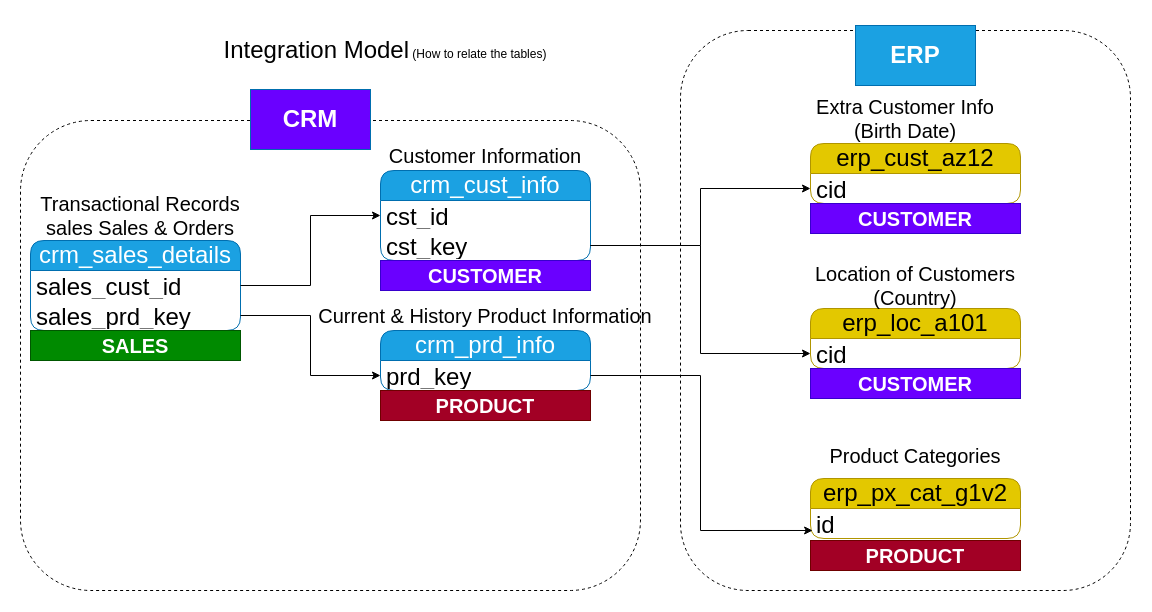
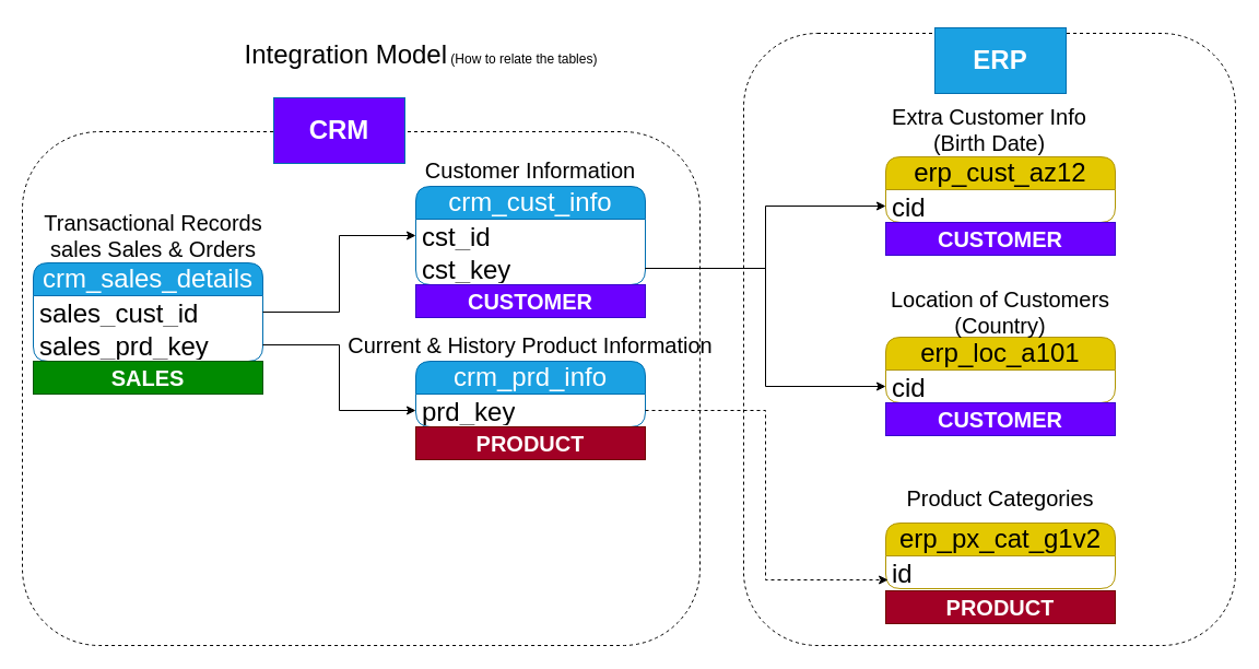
  <mxCell id="0" />
  <mxCell id="1" parent="0" />
  <mxCell id="2" value="" style="rounded=1;whiteSpace=wrap;html=1;fillColor=none;dashed=1;" parent="1" vertex="1"><mxGeometry x="20" y="120" width="620" height="470" as="geometry" /></mxCell>
  <mxCell id="3" value="" style="rounded=1;whiteSpace=wrap;html=1;fillColor=none;dashed=1;" parent="1" vertex="1"><mxGeometry x="680" y="30" width="450" height="560" as="geometry" /></mxCell>
  <mxCell id="4" value="crm_cust_info" style="swimlane;fontStyle=0;childLayout=stackLayout;horizontal=1;startSize=30;horizontalStack=0;resizeParent=1;resizeParentMax=0;resizeLast=0;collapsible=1;marginBottom=0;whiteSpace=wrap;html=1;rounded=1;fillColor=#1ba1e2;strokeColor=#006EAF;fontColor=#ffffff;fontSize=24;" parent="1" vertex="1"><mxGeometry x="380" y="170" width="210" height="90" as="geometry"><mxRectangle x="30" y="100" width="190" height="40" as="alternateBounds" /></mxGeometry></mxCell>
  <mxCell id="5" value="cst_id" style="text;strokeColor=none;fillColor=none;align=left;verticalAlign=middle;spacingLeft=4;spacingRight=4;overflow=hidden;points=[[0,0.5],[1,0.5]];portConstraint=eastwest;rotatable=0;whiteSpace=wrap;html=1;fontSize=24;" parent="4" vertex="1"><mxGeometry y="30" width="210" height="30" as="geometry" /></mxCell>
  <mxCell id="6" value="cst_key" style="text;strokeColor=none;fillColor=none;align=left;verticalAlign=middle;spacingLeft=4;spacingRight=4;overflow=hidden;points=[[0,0.5],[1,0.5]];portConstraint=eastwest;rotatable=0;whiteSpace=wrap;html=1;fontSize=24;" parent="4" vertex="1"><mxGeometry y="60" width="210" height="30" as="geometry" /></mxCell>
  <mxCell id="7" value="&lt;font style=&quot;font-size: 24px;&quot;&gt;Integration Model&lt;/font&gt; (How to relate the tables)" style="text;html=1;align=center;verticalAlign=middle;whiteSpace=wrap;rounded=0;" parent="1" vertex="1"><mxGeometry x="210" y="20" width="350" height="60" as="geometry" /></mxCell>
  <mxCell id="8" value="&lt;font style=&quot;font-size: 20px;&quot;&gt;Customer Information&lt;/font&gt;" style="text;html=1;align=center;verticalAlign=middle;whiteSpace=wrap;rounded=0;" parent="1" vertex="1"><mxGeometry x="380" y="140" width="210" height="30" as="geometry" /></mxCell>
  <mxCell id="9" value="crm_prd_info" style="swimlane;fontStyle=0;childLayout=stackLayout;horizontal=1;startSize=30;horizontalStack=0;resizeParent=1;resizeParentMax=0;resizeLast=0;collapsible=1;marginBottom=0;whiteSpace=wrap;html=1;rounded=1;fillColor=#1ba1e2;strokeColor=#006EAF;fontColor=#ffffff;fontSize=24;" parent="1" vertex="1"><mxGeometry x="380" y="330" width="210" height="60" as="geometry"><mxRectangle x="30" y="100" width="190" height="40" as="alternateBounds" /></mxGeometry></mxCell>
  <mxCell id="10" value="prd_key" style="text;strokeColor=none;fillColor=none;align=left;verticalAlign=middle;spacingLeft=4;spacingRight=4;overflow=hidden;points=[[0,0.5],[1,0.5]];portConstraint=eastwest;rotatable=0;whiteSpace=wrap;html=1;fontSize=24;" parent="9" vertex="1"><mxGeometry y="30" width="210" height="30" as="geometry" /></mxCell>
  <mxCell id="11" value="&lt;font style=&quot;font-size: 20px;&quot;&gt;Current &amp;amp; History Product Information&lt;/font&gt;" style="text;html=1;align=center;verticalAlign=middle;whiteSpace=wrap;rounded=0;" parent="1" vertex="1"><mxGeometry x="310" y="300" width="350" height="30" as="geometry" /></mxCell>
  <mxCell id="12" value="crm_sales_details" style="swimlane;fontStyle=0;childLayout=stackLayout;horizontal=1;startSize=30;horizontalStack=0;resizeParent=1;resizeParentMax=0;resizeLast=0;collapsible=1;marginBottom=0;whiteSpace=wrap;html=1;rounded=1;fillColor=#1ba1e2;strokeColor=#006EAF;fontColor=#ffffff;fontSize=24;" parent="1" vertex="1"><mxGeometry x="30" y="240" width="210" height="90" as="geometry"><mxRectangle x="30" y="100" width="190" height="40" as="alternateBounds" /></mxGeometry></mxCell>
  <mxCell id="13" value="sales_cust_id" style="text;strokeColor=none;fillColor=none;align=left;verticalAlign=middle;spacingLeft=4;spacingRight=4;overflow=hidden;points=[[0,0.5],[1,0.5]];portConstraint=eastwest;rotatable=0;whiteSpace=wrap;html=1;fontSize=24;" parent="12" vertex="1"><mxGeometry y="30" width="210" height="30" as="geometry" /></mxCell>
  <mxCell id="14" value="sales_prd_key" style="text;strokeColor=none;fillColor=none;align=left;verticalAlign=middle;spacingLeft=4;spacingRight=4;overflow=hidden;points=[[0,0.5],[1,0.5]];portConstraint=eastwest;rotatable=0;whiteSpace=wrap;html=1;fontSize=24;" parent="12" vertex="1"><mxGeometry y="60" width="210" height="30" as="geometry" /></mxCell>
  <mxCell id="15" value="&lt;font style=&quot;font-size: 20px;&quot;&gt;Transactional Records sales Sales &amp;amp; Orders&lt;/font&gt;" style="text;html=1;align=center;verticalAlign=middle;whiteSpace=wrap;rounded=0;" parent="1" vertex="1"><mxGeometry x="20" y="200" width="240" height="30" as="geometry" /></mxCell>
  <mxCell id="16" style="edgeStyle=orthogonalEdgeStyle;rounded=0;orthogonalLoop=1;jettySize=auto;html=1;entryX=0;entryY=0.5;entryDx=0;entryDy=0;" parent="1" source="13" target="5" edge="1"><mxGeometry relative="1" as="geometry" /></mxCell>
  <mxCell id="17" style="edgeStyle=orthogonalEdgeStyle;rounded=0;orthogonalLoop=1;jettySize=auto;html=1;entryX=0;entryY=0.5;entryDx=0;entryDy=0;" parent="1" source="14" target="10" edge="1"><mxGeometry relative="1" as="geometry" /></mxCell>
  <mxCell id="18" value="erp_cust_az12" style="swimlane;fontStyle=0;childLayout=stackLayout;horizontal=1;startSize=30;horizontalStack=0;resizeParent=1;resizeParentMax=0;resizeLast=0;collapsible=1;marginBottom=0;whiteSpace=wrap;html=1;rounded=1;fillColor=#e3c800;strokeColor=#B09500;fontSize=24;fontColor=#000000;swimlaneFillColor=none;gradientColor=none;swimlaneLine=1;glass=0;" parent="1" vertex="1"><mxGeometry x="810" y="143" width="210" height="60" as="geometry"><mxRectangle x="30" y="100" width="190" height="40" as="alternateBounds" /></mxGeometry></mxCell>
  <mxCell id="19" value="cid" style="text;strokeColor=none;fillColor=none;align=left;verticalAlign=middle;spacingLeft=4;spacingRight=4;overflow=hidden;points=[[0,0.5],[1,0.5]];portConstraint=eastwest;rotatable=0;whiteSpace=wrap;html=1;fontSize=24;" parent="18" vertex="1"><mxGeometry y="30" width="210" height="30" as="geometry" /></mxCell>
  <mxCell id="20" value="&lt;font style=&quot;font-size: 20px;&quot;&gt;Extra Customer Info (Birth Date)&lt;/font&gt;" style="text;html=1;align=center;verticalAlign=middle;whiteSpace=wrap;rounded=0;" parent="1" vertex="1"><mxGeometry x="790" y="103" width="230" height="30" as="geometry" /></mxCell>
  <mxCell id="21" value="erp_loc_a101" style="swimlane;fontStyle=0;childLayout=stackLayout;horizontal=1;startSize=30;horizontalStack=0;resizeParent=1;resizeParentMax=0;resizeLast=0;collapsible=1;marginBottom=0;whiteSpace=wrap;html=1;rounded=1;fillColor=#e3c800;strokeColor=#B09500;fontSize=24;fontColor=#000000;swimlaneFillColor=none;gradientColor=none;swimlaneLine=1;glass=0;" parent="1" vertex="1"><mxGeometry x="810" y="308" width="210" height="60" as="geometry"><mxRectangle x="30" y="100" width="190" height="40" as="alternateBounds" /></mxGeometry></mxCell>
  <mxCell id="22" value="cid" style="text;strokeColor=none;fillColor=none;align=left;verticalAlign=middle;spacingLeft=4;spacingRight=4;overflow=hidden;points=[[0,0.5],[1,0.5]];portConstraint=eastwest;rotatable=0;whiteSpace=wrap;html=1;fontSize=24;" parent="21" vertex="1"><mxGeometry y="30" width="210" height="30" as="geometry" /></mxCell>
  <mxCell id="23" value="&lt;font style=&quot;font-size: 20px;&quot;&gt;Location of Customers (Country)&lt;/font&gt;" style="text;html=1;align=center;verticalAlign=middle;whiteSpace=wrap;rounded=0;" parent="1" vertex="1"><mxGeometry x="810" y="270" width="210" height="30" as="geometry" /></mxCell>
  <mxCell id="24" style="edgeStyle=orthogonalEdgeStyle;rounded=0;orthogonalLoop=1;jettySize=auto;html=1;entryX=0;entryY=0.5;entryDx=0;entryDy=0;" parent="1" source="6" target="19" edge="1"><mxGeometry relative="1" as="geometry" /></mxCell>
  <mxCell id="25" style="edgeStyle=orthogonalEdgeStyle;rounded=0;orthogonalLoop=1;jettySize=auto;html=1;entryX=0;entryY=0.5;entryDx=0;entryDy=0;" parent="1" source="6" target="22" edge="1"><mxGeometry relative="1" as="geometry" /></mxCell>
  <mxCell id="26" value="erp_px_cat_g1v2" style="swimlane;fontStyle=0;childLayout=stackLayout;horizontal=1;startSize=30;horizontalStack=0;resizeParent=1;resizeParentMax=0;resizeLast=0;collapsible=1;marginBottom=0;whiteSpace=wrap;html=1;rounded=1;fillColor=#e3c800;strokeColor=#B09500;fontSize=24;fontColor=#000000;swimlaneFillColor=none;gradientColor=none;swimlaneLine=1;glass=0;" parent="1" vertex="1"><mxGeometry x="810" y="478" width="210" height="60" as="geometry"><mxRectangle x="30" y="100" width="190" height="40" as="alternateBounds" /></mxGeometry></mxCell>
  <mxCell id="27" value="id" style="text;strokeColor=none;fillColor=none;align=left;verticalAlign=middle;spacingLeft=4;spacingRight=4;overflow=hidden;points=[[0,0.5],[1,0.5]];portConstraint=eastwest;rotatable=0;whiteSpace=wrap;html=1;fontSize=24;" parent="26" vertex="1"><mxGeometry y="30" width="210" height="30" as="geometry" /></mxCell>
  <mxCell id="28" value="&lt;span style=&quot;font-size: 20px;&quot;&gt;Product Categories&lt;/span&gt;" style="text;html=1;align=center;verticalAlign=middle;whiteSpace=wrap;rounded=0;" parent="1" vertex="1"><mxGeometry x="810" y="440" width="210" height="30" as="geometry" /></mxCell>
- <mxCell id="29" style="edgeStyle=orthogonalEdgeStyle;rounded=0;orthogonalLoop=1;jettySize=auto;html=1;entryX=0.01;entryY=0.733;entryDx=0;entryDy=0;entryPerimeter=0;" parent="1" source="10" target="27" edge="1"><mxGeometry relative="1" as="geometry" /></mxCell>
+ <mxCell id="29" style="edgeStyle=orthogonalEdgeStyle;rounded=0;orthogonalLoop=1;jettySize=auto;html=1;entryX=0.01;entryY=0.733;entryDx=0;entryDy=0;entryPerimeter=0;dashed=1;" parent="1" source="10" target="27" edge="1"><mxGeometry relative="1" as="geometry" /></mxCell>
  <mxCell id="30" value="&lt;b&gt;&lt;font style=&quot;font-size: 24px;&quot;&gt;CRM&lt;/font&gt;&lt;/b&gt;" style="rounded=0;whiteSpace=wrap;html=1;fillColor=#6a00ff;strokeColor=#006EAF;fontColor=#ffffff;" parent="1" vertex="1"><mxGeometry x="250" y="89" width="120" height="60" as="geometry" /></mxCell>
  <mxCell id="31" value="&lt;b&gt;&lt;font style=&quot;font-size: 24px;&quot;&gt;ERP&lt;/font&gt;&lt;/b&gt;" style="rounded=0;whiteSpace=wrap;html=1;fillColor=#1ba1e2;strokeColor=#006EAF;fontColor=#ffffff;" parent="1" vertex="1"><mxGeometry x="855" y="25" width="120" height="60" as="geometry" /></mxCell>
  <mxCell id="32" value="&lt;b&gt;&lt;font style=&quot;font-size: 20px;&quot;&gt;CUSTOMER&lt;/font&gt;&lt;/b&gt;" style="text;html=1;strokeColor=#3700CC;fillColor=#6a00ff;align=center;verticalAlign=middle;whiteSpace=wrap;overflow=hidden;fontColor=#ffffff;" vertex="1" parent="1"><mxGeometry x="380" y="260" width="210" height="30" as="geometry" /></mxCell>
  <mxCell id="33" value="&lt;b&gt;&lt;font style=&quot;font-size: 20px;&quot;&gt;CUSTOMER&lt;/font&gt;&lt;/b&gt;" style="text;html=1;strokeColor=#3700CC;fillColor=#6a00ff;align=center;verticalAlign=middle;whiteSpace=wrap;overflow=hidden;fontColor=#ffffff;" vertex="1" parent="1"><mxGeometry x="810" y="368" width="210" height="30" as="geometry" /></mxCell>
  <mxCell id="34" value="&lt;b&gt;&lt;font style=&quot;font-size: 20px;&quot;&gt;CUSTOMER&lt;/font&gt;&lt;/b&gt;" style="text;html=1;strokeColor=#3700CC;fillColor=#6a00ff;align=center;verticalAlign=middle;whiteSpace=wrap;overflow=hidden;fontColor=#ffffff;" vertex="1" parent="1"><mxGeometry x="810" y="203" width="210" height="30" as="geometry" /></mxCell>
  <mxCell id="35" value="&lt;b&gt;&lt;font style=&quot;font-size: 20px;&quot;&gt;PRODUCT&lt;/font&gt;&lt;/b&gt;" style="text;html=1;strokeColor=#6F0000;fillColor=#a20025;align=center;verticalAlign=middle;whiteSpace=wrap;overflow=hidden;fontColor=#ffffff;" vertex="1" parent="1"><mxGeometry x="380" y="390" width="210" height="30" as="geometry" /></mxCell>
  <mxCell id="36" value="&lt;b&gt;&lt;font style=&quot;font-size: 20px;&quot;&gt;PRODUCT&lt;/font&gt;&lt;/b&gt;" style="text;html=1;strokeColor=#6F0000;fillColor=#a20025;align=center;verticalAlign=middle;whiteSpace=wrap;overflow=hidden;fontColor=#ffffff;" vertex="1" parent="1"><mxGeometry x="810" y="540" width="210" height="30" as="geometry" /></mxCell>
  <mxCell id="37" value="&lt;span style=&quot;font-size: 20px;&quot;&gt;&lt;b&gt;SALES&lt;/b&gt;&lt;/span&gt;" style="text;html=1;strokeColor=#005700;fillColor=#008a00;align=center;verticalAlign=middle;whiteSpace=wrap;overflow=hidden;fontColor=#ffffff;" vertex="1" parent="1"><mxGeometry x="30" y="330" width="210" height="30" as="geometry" /></mxCell>
